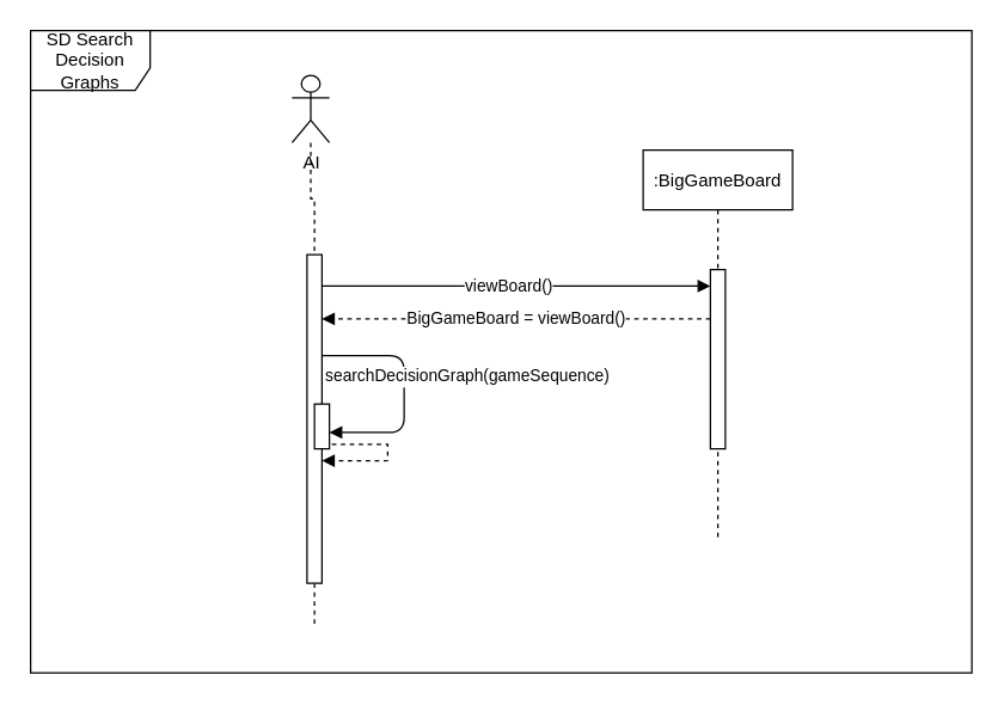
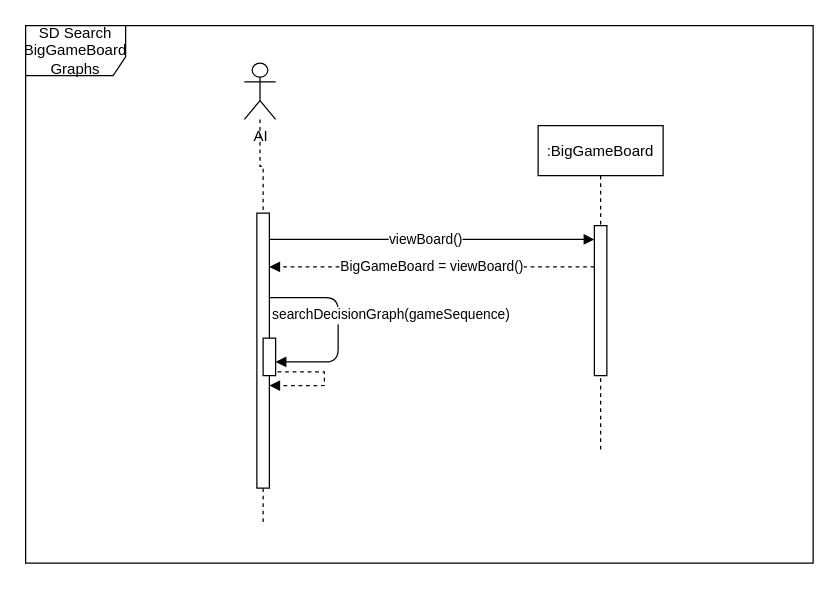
  <mxCell id="0" />
  <mxCell id="1" parent="0" />
  <mxCell id="2" value=":BigGameBoard" style="shape=umlLifeline;perimeter=lifelinePerimeter;container=1;collapsible=0;recursiveResize=0;rounded=0;shadow=0;strokeWidth=1;" vertex="1" parent="1"><mxGeometry x="430" y="100" width="100" height="260" as="geometry" /></mxCell>
  <mxCell id="3" value="" style="points=[];perimeter=orthogonalPerimeter;rounded=0;shadow=0;strokeWidth=1;" vertex="1" parent="2"><mxGeometry x="45" y="80" width="10" height="120" as="geometry" /></mxCell>
  <mxCell id="4" value="                            searchDecisionGraph(gameSequence)" style="verticalAlign=bottom;endArrow=block;shadow=0;strokeWidth=1;edgeStyle=orthogonalEdgeStyle;exitX=0.94;exitY=0.093;exitDx=0;exitDy=0;exitPerimeter=0;" edge="1" parent="1"><mxGeometry relative="1" as="geometry"><mxPoint x="214.4" y="237.67" as="sourcePoint" /><mxPoint x="220" y="289" as="targetPoint" /><Array as="points"><mxPoint x="270" y="238" /><mxPoint x="270" y="289" /></Array></mxGeometry></mxCell>
- <mxCell id="5" value="SD Search Decision Graphs" style="shape=umlFrame;whiteSpace=wrap;html=1;width=80;height=40;" vertex="1" parent="1"><mxGeometry x="20" y="20" width="630" height="430" as="geometry" /></mxCell>
+ <mxCell id="5" value="SD Search BigGameBoard Graphs" style="shape=umlFrame;whiteSpace=wrap;html=1;width=80;height=40;" vertex="1" parent="1"><mxGeometry x="20" y="20" width="630" height="430" as="geometry" /></mxCell>
  <mxCell id="6" style="edgeStyle=orthogonalEdgeStyle;rounded=0;orthogonalLoop=1;jettySize=auto;html=1;endArrow=none;endFill=0;dashed=1;" edge="1" parent="1" source="7" target="10"><mxGeometry relative="1" as="geometry" /></mxCell>
  <mxCell id="7" value="AI" style="shape=umlActor;verticalLabelPosition=bottom;verticalAlign=top;html=1;outlineConnect=0;" vertex="1" parent="1"><mxGeometry x="195" y="50" width="25" height="45" as="geometry" /></mxCell>
  <mxCell id="8" style="edgeStyle=orthogonalEdgeStyle;rounded=0;orthogonalLoop=1;jettySize=auto;html=1;dashed=1;endArrow=none;endFill=0;" edge="1" parent="1" source="10"><mxGeometry relative="1" as="geometry"><mxPoint x="210" y="420" as="targetPoint" /></mxGeometry></mxCell>
  <mxCell id="9" value="viewBoard()" style="edgeStyle=orthogonalEdgeStyle;rounded=0;orthogonalLoop=1;jettySize=auto;html=1;endArrow=block;endFill=1;" edge="1" parent="1"><mxGeometry relative="1" as="geometry"><mxPoint x="209" y="187" as="sourcePoint" /><mxPoint x="475" y="191" as="targetPoint" /><Array as="points"><mxPoint x="209" y="191" /></Array></mxGeometry></mxCell>
  <mxCell id="10" value="" style="points=[];perimeter=orthogonalPerimeter;rounded=0;shadow=0;strokeWidth=1;" vertex="1" parent="1"><mxGeometry x="205" y="170" width="10" height="220" as="geometry" /></mxCell>
  <mxCell id="11" value="" style="points=[];perimeter=orthogonalPerimeter;rounded=0;shadow=0;strokeWidth=1;" vertex="1" parent="1"><mxGeometry x="210" y="270" width="10" height="30" as="geometry" /></mxCell>
  <mxCell id="12" value="BigGameBoard = viewBoard()" style="edgeStyle=orthogonalEdgeStyle;rounded=0;orthogonalLoop=1;jettySize=auto;html=1;endArrow=block;endFill=1;dashed=1;" edge="1" parent="1" source="3"><mxGeometry relative="1" as="geometry"><mxPoint x="480" y="213" as="sourcePoint" /><mxPoint x="215" y="213" as="targetPoint" /><Array as="points"><mxPoint x="410" y="213" /><mxPoint x="410" y="213" /></Array></mxGeometry></mxCell>
  <mxCell id="13" style="edgeStyle=orthogonalEdgeStyle;rounded=0;orthogonalLoop=1;jettySize=auto;html=1;entryX=1.14;entryY=0.964;entryDx=0;entryDy=0;entryPerimeter=0;dashed=1;endArrow=block;endFill=1;" edge="1" parent="1"><mxGeometry relative="1" as="geometry"><mxPoint x="221.6" y="297" as="sourcePoint" /><mxPoint x="215" y="307.92" as="targetPoint" /><Array as="points"><mxPoint x="259" y="297" /><mxPoint x="259" y="308" /></Array></mxGeometry></mxCell>
